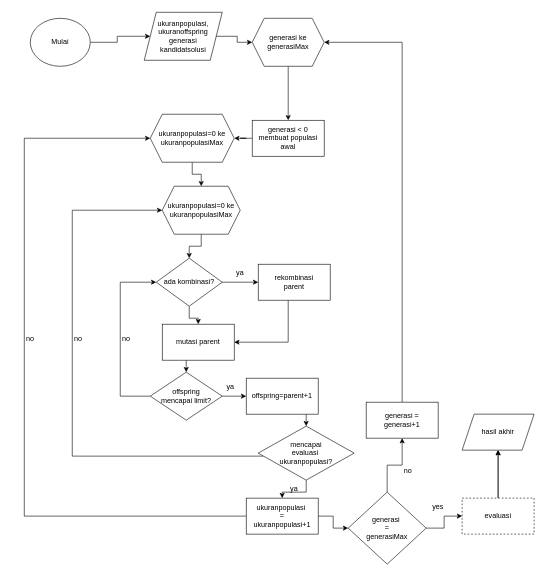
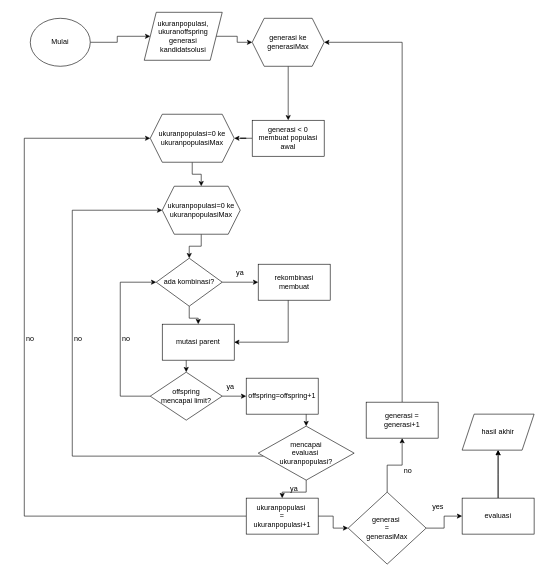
  <mxCell id="0" />
  <mxCell id="1" parent="0" />
  <mxCell id="2" value="" style="edgeStyle=orthogonalEdgeStyle;rounded=0;orthogonalLoop=1;jettySize=auto;html=1;" edge="1" parent="1" source="3" target="5"><mxGeometry relative="1" as="geometry" /></mxCell>
  <mxCell id="3" value="Mulai" style="ellipse;whiteSpace=wrap;html=1;" vertex="1" parent="1"><mxGeometry x="50" y="30" width="100" height="80" as="geometry" /></mxCell>
  <mxCell id="4" value="" style="edgeStyle=orthogonalEdgeStyle;rounded=0;orthogonalLoop=1;jettySize=auto;html=1;" edge="1" parent="1" source="5" target="7"><mxGeometry relative="1" as="geometry" /></mxCell>
  <mxCell id="5" value="ukuranpopulasi,&lt;br&gt;ukuranoffspring&lt;br&gt;generasi&lt;br&gt;kandidatsolusi" style="shape=parallelogram;perimeter=parallelogramPerimeter;whiteSpace=wrap;html=1;fixedSize=1;" vertex="1" parent="1"><mxGeometry x="240" y="20" width="130" height="80" as="geometry" /></mxCell>
  <mxCell id="6" value="" style="edgeStyle=orthogonalEdgeStyle;rounded=0;orthogonalLoop=1;jettySize=auto;html=1;" edge="1" parent="1" source="7" target="9"><mxGeometry relative="1" as="geometry" /></mxCell>
  <mxCell id="7" value="generasi ke generasiMax" style="shape=hexagon;perimeter=hexagonPerimeter2;whiteSpace=wrap;html=1;fixedSize=1;" vertex="1" parent="1"><mxGeometry x="420" y="30" width="120" height="80" as="geometry" /></mxCell>
  <mxCell id="8" value="" style="edgeStyle=orthogonalEdgeStyle;rounded=0;orthogonalLoop=1;jettySize=auto;html=1;" edge="1" parent="1" source="9" target="11"><mxGeometry relative="1" as="geometry" /></mxCell>
  <mxCell id="9" value="generasi &amp;lt; 0&lt;br&gt;membuat populasi&lt;br&gt;awal" style="whiteSpace=wrap;html=1;" vertex="1" parent="1"><mxGeometry x="420" y="200" width="120" height="60" as="geometry" /></mxCell>
  <mxCell id="10" value="" style="edgeStyle=orthogonalEdgeStyle;rounded=0;orthogonalLoop=1;jettySize=auto;html=1;" edge="1" parent="1" source="11" target="13"><mxGeometry relative="1" as="geometry" /></mxCell>
  <mxCell id="11" value="ukuranpopulasi=0 ke&lt;br&gt;ukuranpopulasiMax" style="shape=hexagon;perimeter=hexagonPerimeter2;whiteSpace=wrap;html=1;fixedSize=1;" vertex="1" parent="1"><mxGeometry x="250" y="190" width="140" height="80" as="geometry" /></mxCell>
  <mxCell id="12" value="" style="edgeStyle=orthogonalEdgeStyle;rounded=0;orthogonalLoop=1;jettySize=auto;html=1;" edge="1" parent="1" source="13" target="16"><mxGeometry relative="1" as="geometry" /></mxCell>
  <mxCell id="13" value="ukuranpopulasi=0 ke&lt;br style=&quot;border-color: var(--border-color);&quot;&gt;ukuranpopulasiMax" style="shape=hexagon;perimeter=hexagonPerimeter2;whiteSpace=wrap;html=1;fixedSize=1;" vertex="1" parent="1"><mxGeometry x="270" y="310" width="130" height="80" as="geometry" /></mxCell>
  <mxCell id="14" value="" style="edgeStyle=orthogonalEdgeStyle;rounded=0;orthogonalLoop=1;jettySize=auto;html=1;" edge="1" parent="1" source="16" target="18"><mxGeometry relative="1" as="geometry" /></mxCell>
  <mxCell id="15" value="" style="edgeStyle=orthogonalEdgeStyle;rounded=0;orthogonalLoop=1;jettySize=auto;html=1;" edge="1" parent="1" source="16" target="37"><mxGeometry relative="1" as="geometry" /></mxCell>
  <mxCell id="16" value="ada kombinasi?" style="rhombus;whiteSpace=wrap;html=1;" vertex="1" parent="1"><mxGeometry x="260" y="430" width="110" height="80" as="geometry" /></mxCell>
  <mxCell id="17" value="" style="edgeStyle=orthogonalEdgeStyle;rounded=0;orthogonalLoop=1;jettySize=auto;html=1;" edge="1" parent="1" source="18" target="21"><mxGeometry relative="1" as="geometry"><Array as="points"><mxPoint x="310" y="610" /><mxPoint x="310" y="610" /></Array></mxGeometry></mxCell>
  <mxCell id="18" value="mutasi parent" style="whiteSpace=wrap;html=1;" vertex="1" parent="1"><mxGeometry x="270" y="540" width="120" height="60" as="geometry" /></mxCell>
  <mxCell id="19" value="" style="edgeStyle=orthogonalEdgeStyle;rounded=0;orthogonalLoop=1;jettySize=auto;html=1;" edge="1" parent="1" source="21" target="23"><mxGeometry relative="1" as="geometry" /></mxCell>
  <mxCell id="20" style="edgeStyle=orthogonalEdgeStyle;rounded=0;orthogonalLoop=1;jettySize=auto;html=1;entryX=0;entryY=0.5;entryDx=0;entryDy=0;" edge="1" parent="1" source="21" target="16"><mxGeometry relative="1" as="geometry"><Array as="points"><mxPoint x="200" y="660" /><mxPoint x="200" y="470" /></Array></mxGeometry></mxCell>
  <mxCell id="21" value="offspring &lt;br&gt;mencapai limit?" style="rhombus;whiteSpace=wrap;html=1;" vertex="1" parent="1"><mxGeometry x="250" y="620" width="120" height="80" as="geometry" /></mxCell>
  <mxCell id="22" value="" style="edgeStyle=orthogonalEdgeStyle;rounded=0;orthogonalLoop=1;jettySize=auto;html=1;" edge="1" parent="1" source="23" target="26"><mxGeometry relative="1" as="geometry"><Array as="points"><mxPoint x="510" y="700" /><mxPoint x="510" y="700" /></Array></mxGeometry></mxCell>
- <mxCell id="23" value="offspring=parent+1" style="whiteSpace=wrap;html=1;" vertex="1" parent="1"><mxGeometry x="410" y="630" width="120" height="60" as="geometry" /></mxCell>
+ <mxCell id="23" value="offspring=offspring+1" style="whiteSpace=wrap;html=1;" vertex="1" parent="1"><mxGeometry x="410" y="630" width="120" height="60" as="geometry" /></mxCell>
  <mxCell id="24" value="" style="edgeStyle=orthogonalEdgeStyle;rounded=0;orthogonalLoop=1;jettySize=auto;html=1;" edge="1" parent="1" source="26" target="29"><mxGeometry relative="1" as="geometry" /></mxCell>
  <mxCell id="25" style="edgeStyle=orthogonalEdgeStyle;rounded=0;orthogonalLoop=1;jettySize=auto;html=1;entryX=0;entryY=0.5;entryDx=0;entryDy=0;" edge="1" parent="1" source="26" target="13"><mxGeometry relative="1" as="geometry"><Array as="points"><mxPoint x="120" y="760" /><mxPoint x="120" y="350" /></Array></mxGeometry></mxCell>
  <mxCell id="26" value="mencapai &lt;br&gt;evaluasi&amp;nbsp;&lt;br&gt;ukuranpopulasi?" style="rhombus;whiteSpace=wrap;html=1;" vertex="1" parent="1"><mxGeometry x="430" y="710" width="160" height="90" as="geometry" /></mxCell>
  <mxCell id="27" value="" style="edgeStyle=orthogonalEdgeStyle;rounded=0;orthogonalLoop=1;jettySize=auto;html=1;" edge="1" parent="1" source="29" target="32"><mxGeometry relative="1" as="geometry" /></mxCell>
  <mxCell id="28" style="edgeStyle=orthogonalEdgeStyle;rounded=0;orthogonalLoop=1;jettySize=auto;html=1;entryX=0;entryY=0.5;entryDx=0;entryDy=0;" edge="1" parent="1" source="29" target="11"><mxGeometry relative="1" as="geometry"><Array as="points"><mxPoint x="40" y="860" /><mxPoint x="40" y="230" /></Array></mxGeometry></mxCell>
  <mxCell id="29" value="ukuranpopulasi&amp;nbsp;&lt;br&gt;=&lt;br&gt;ukuranpopulasi+1" style="whiteSpace=wrap;html=1;" vertex="1" parent="1"><mxGeometry x="410" y="830" width="120" height="60" as="geometry" /></mxCell>
  <mxCell id="30" value="" style="edgeStyle=orthogonalEdgeStyle;rounded=0;orthogonalLoop=1;jettySize=auto;html=1;" edge="1" parent="1" source="32" target="35"><mxGeometry relative="1" as="geometry" /></mxCell>
  <mxCell id="31" value="" style="edgeStyle=orthogonalEdgeStyle;rounded=0;orthogonalLoop=1;jettySize=auto;html=1;" edge="1" parent="1" source="32" target="44"><mxGeometry relative="1" as="geometry" /></mxCell>
  <mxCell id="32" value="generasi&amp;nbsp;&lt;br&gt;=&lt;br&gt;generasiMax" style="rhombus;whiteSpace=wrap;html=1;" vertex="1" parent="1"><mxGeometry x="580" y="820" width="130" height="120" as="geometry" /></mxCell>
  <mxCell id="33" value="" style="edgeStyle=orthogonalEdgeStyle;rounded=0;orthogonalLoop=1;jettySize=auto;html=1;" edge="1" parent="1" source="35"><mxGeometry relative="1" as="geometry"><mxPoint x="830" y="750" as="targetPoint" /></mxGeometry></mxCell>
  <mxCell id="34" value="" style="edgeStyle=orthogonalEdgeStyle;rounded=0;orthogonalLoop=1;jettySize=auto;html=1;" edge="1" parent="1" source="35" target="48"><mxGeometry relative="1" as="geometry" /></mxCell>
- <mxCell id="35" value="evaluasi" style="whiteSpace=wrap;html=1;dashed=1;" vertex="1" parent="1"><mxGeometry x="770" y="830" width="120" height="60" as="geometry" /></mxCell>
+ <mxCell id="35" value="evaluasi" style="whiteSpace=wrap;html=1;" vertex="1" parent="1"><mxGeometry x="770" y="830" width="120" height="60" as="geometry" /></mxCell>
  <mxCell id="36" style="edgeStyle=orthogonalEdgeStyle;rounded=0;orthogonalLoop=1;jettySize=auto;html=1;entryX=1;entryY=0.5;entryDx=0;entryDy=0;" edge="1" parent="1" source="37" target="18"><mxGeometry relative="1" as="geometry"><Array as="points"><mxPoint x="480" y="570" /></Array></mxGeometry></mxCell>
- <mxCell id="37" value="rekombinasi&lt;br&gt;parent" style="whiteSpace=wrap;html=1;" vertex="1" parent="1"><mxGeometry x="430" y="440" width="120" height="60" as="geometry" /></mxCell>
+ <mxCell id="37" value="rekombinasi&lt;br&gt;membuat" style="whiteSpace=wrap;html=1;" vertex="1" parent="1"><mxGeometry x="430" y="440" width="120" height="60" as="geometry" /></mxCell>
  <mxCell id="38" value="ya" style="text;html=1;strokeColor=none;fillColor=none;align=center;verticalAlign=middle;whiteSpace=wrap;rounded=0;" vertex="1" parent="1"><mxGeometry x="370" y="440" width="60" height="30" as="geometry" /></mxCell>
  <mxCell id="39" value="no" style="text;html=1;strokeColor=none;fillColor=none;align=center;verticalAlign=middle;whiteSpace=wrap;rounded=0;" vertex="1" parent="1"><mxGeometry x="180" y="550" width="60" height="30" as="geometry" /></mxCell>
  <mxCell id="40" value="no" style="text;html=1;strokeColor=none;fillColor=none;align=center;verticalAlign=middle;whiteSpace=wrap;rounded=0;" vertex="1" parent="1"><mxGeometry x="100" y="550" width="60" height="30" as="geometry" /></mxCell>
  <mxCell id="41" value="no" style="text;html=1;strokeColor=none;fillColor=none;align=center;verticalAlign=middle;whiteSpace=wrap;rounded=0;" vertex="1" parent="1"><mxGeometry x="20" y="550" width="60" height="30" as="geometry" /></mxCell>
  <mxCell id="42" value="ya" style="text;html=1;strokeColor=none;fillColor=none;align=center;verticalAlign=middle;whiteSpace=wrap;rounded=0;" vertex="1" parent="1"><mxGeometry x="460" y="800" width="60" height="30" as="geometry" /></mxCell>
  <mxCell id="43" style="edgeStyle=orthogonalEdgeStyle;rounded=0;orthogonalLoop=1;jettySize=auto;html=1;entryX=1;entryY=0.5;entryDx=0;entryDy=0;" edge="1" parent="1" source="44" target="7"><mxGeometry relative="1" as="geometry"><Array as="points"><mxPoint x="670" y="70" /></Array></mxGeometry></mxCell>
  <mxCell id="44" value="generasi = generasi+1" style="whiteSpace=wrap;html=1;" vertex="1" parent="1"><mxGeometry x="610" y="670" width="120" height="60" as="geometry" /></mxCell>
  <mxCell id="45" value="no" style="text;html=1;strokeColor=none;fillColor=none;align=center;verticalAlign=middle;whiteSpace=wrap;rounded=0;" vertex="1" parent="1"><mxGeometry x="650" y="770" width="60" height="30" as="geometry" /></mxCell>
  <mxCell id="46" value="yes" style="text;html=1;strokeColor=none;fillColor=none;align=center;verticalAlign=middle;whiteSpace=wrap;rounded=0;" vertex="1" parent="1"><mxGeometry x="700" y="830" width="60" height="30" as="geometry" /></mxCell>
  <mxCell id="47" value="ya" style="text;html=1;strokeColor=none;fillColor=none;align=center;verticalAlign=middle;whiteSpace=wrap;rounded=0;" vertex="1" parent="1"><mxGeometry x="354" y="630" width="60" height="30" as="geometry" /></mxCell>
  <mxCell id="48" value="hasil akhir" style="shape=parallelogram;perimeter=parallelogramPerimeter;whiteSpace=wrap;html=1;fixedSize=1;" vertex="1" parent="1"><mxGeometry x="770" y="690" width="120" height="60" as="geometry" /></mxCell>
